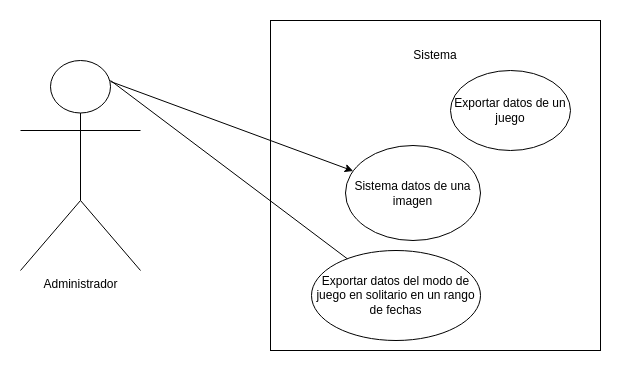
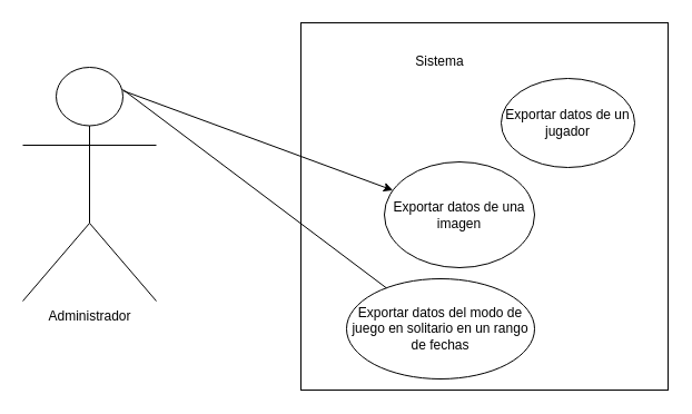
  <mxCell id="0" />
  <mxCell id="1" parent="0" />
  <mxCell id="2" value="" style="rounded=0;whiteSpace=wrap;html=1;" parent="1" vertex="1"><mxGeometry x="270" y="20" width="330" height="330" as="geometry" /></mxCell>
- <mxCell id="3" value="Sistema" style="text;html=1;strokeColor=none;fillColor=none;align=center;verticalAlign=middle;whiteSpace=wrap;rounded=0;" parent="1" vertex="1"><mxGeometry x="405" y="40" width="60" height="30" as="geometry" /></mxCell>
+ <mxCell id="3" value="Sistema" style="text;html=1;strokeColor=none;fillColor=none;align=center;verticalAlign=middle;whiteSpace=wrap;rounded=0;" parent="1" vertex="1"><mxGeometry x="365" y="40" width="60" height="30" as="geometry" /></mxCell>
  <mxCell id="4" value="Administrador" style="shape=umlActor;verticalLabelPosition=bottom;verticalAlign=top;html=1;outlineConnect=0;" parent="1" vertex="1"><mxGeometry x="20" y="60" width="120" height="210" as="geometry" /></mxCell>
- <mxCell id="5" value="Exportar datos de un juego" style="ellipse;whiteSpace=wrap;html=1;" parent="1" vertex="1"><mxGeometry x="450" y="70" width="120" height="80" as="geometry" /></mxCell>
- <mxCell id="6" value="Sistema datos de una imagen" style="ellipse;whiteSpace=wrap;html=1;" vertex="1" parent="1"><mxGeometry x="345" y="145" width="135" height="95" as="geometry" /></mxCell>
+ <mxCell id="5" value="Exportar datos de un jugador" style="ellipse;whiteSpace=wrap;html=1;" parent="1" vertex="1"><mxGeometry x="450" y="70" width="120" height="80" as="geometry" /></mxCell>
+ <mxCell id="6" value="Exportar datos de una imagen" style="ellipse;whiteSpace=wrap;html=1;" vertex="1" parent="1"><mxGeometry x="345" y="145" width="135" height="95" as="geometry" /></mxCell>
  <mxCell id="7" value="Exportar datos del modo de juego en solitario en un rango de fechas" style="ellipse;whiteSpace=wrap;html=1;" vertex="1" parent="1"><mxGeometry x="311" y="250" width="169" height="90" as="geometry" /></mxCell>
  <mxCell id="8" value="" style="endArrow=classic;html=1;rounded=0;exitX=0.75;exitY=0.1;exitDx=0;exitDy=0;exitPerimeter=0;" edge="1" parent="1" source="4" target="6"><mxGeometry width="50" height="50" relative="1" as="geometry"><mxPoint x="290" y="390" as="sourcePoint" /><mxPoint x="340" y="340" as="targetPoint" /></mxGeometry></mxCell>
  <mxCell id="9" value="" style="endArrow=none;html=1;rounded=0;" edge="1" parent="1" target="7"><mxGeometry width="50" height="50" relative="1" as="geometry"><mxPoint x="110" y="80" as="sourcePoint" /><mxPoint x="340" y="340" as="targetPoint" /></mxGeometry></mxCell>
